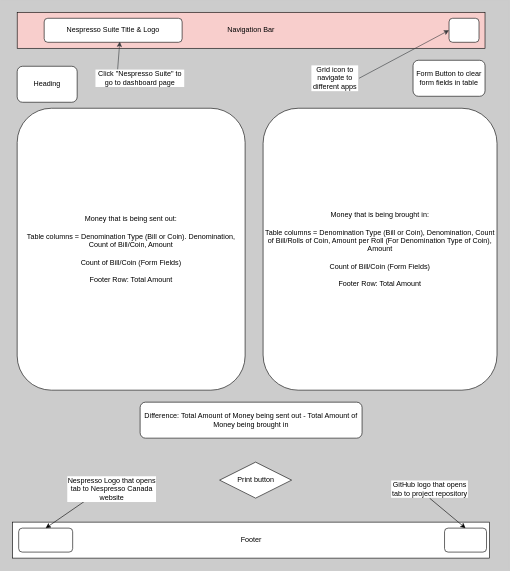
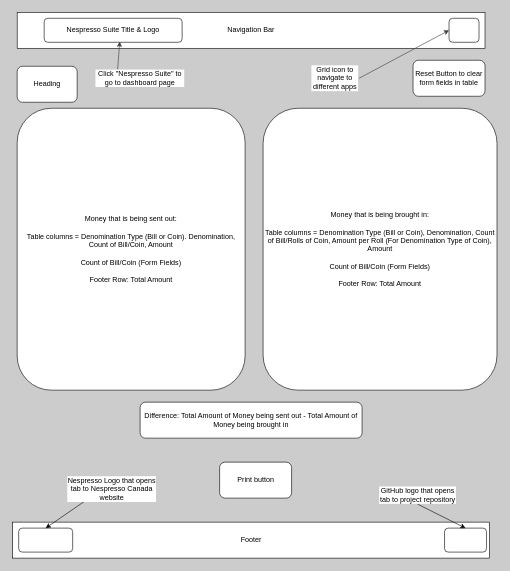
  <mxCell id="0" />
  <mxCell id="1" parent="0" />
- <mxCell id="2" value="Navigation Bar" style="rounded=0;whiteSpace=wrap;html=1;fillColor=#f8cecc;" parent="1" vertex="1"><mxGeometry x="28" y="20" width="780" height="60" as="geometry" /></mxCell>
+ <mxCell id="2" value="Navigation Bar" style="rounded=0;whiteSpace=wrap;html=1;" parent="1" vertex="1"><mxGeometry x="28" y="20" width="780" height="60" as="geometry" /></mxCell>
  <mxCell id="3" value="Footer" style="rounded=0;whiteSpace=wrap;html=1;" parent="1" vertex="1"><mxGeometry x="20.5" y="870" width="795" height="60" as="geometry" /></mxCell>
  <mxCell id="4" value="" style="rounded=1;whiteSpace=wrap;html=1;" parent="1" vertex="1"><mxGeometry x="748" y="30" width="50" height="40" as="geometry" /></mxCell>
  <mxCell id="5" value="Nespresso Suite Title &amp;amp; Logo" style="rounded=1;whiteSpace=wrap;html=1;" parent="1" vertex="1"><mxGeometry x="73" y="30" width="230" height="40" as="geometry" /></mxCell>
  <mxCell id="6" style="edgeStyle=none;html=1;exitX=1;exitY=0.5;exitDx=0;exitDy=0;entryX=0;entryY=0.5;entryDx=0;entryDy=0;labelBorderColor=#FFFFFF;textShadow=1;fillColor=#f9f7ed;strokeColor=#36393d;" parent="1" source="7" target="4" edge="1"><mxGeometry relative="1" as="geometry" /></mxCell>
  <mxCell id="7" value="Grid icon to navigate to different apps" style="text;html=1;align=center;verticalAlign=middle;whiteSpace=wrap;rounded=0;labelBackgroundColor=#FFFFFF;" parent="1" vertex="1"><mxGeometry x="518" y="100" width="80" height="60" as="geometry" /></mxCell>
  <mxCell id="8" value="Click &quot;Nespresso Suite&quot; to go to dashboard page" style="text;html=1;align=center;verticalAlign=middle;whiteSpace=wrap;rounded=0;labelBackgroundColor=#FFFFFF;" parent="1" vertex="1"><mxGeometry x="158" y="115" width="150" height="30" as="geometry" /></mxCell>
  <mxCell id="9" style="edgeStyle=none;html=1;exitX=0.25;exitY=0;exitDx=0;exitDy=0;entryX=0.548;entryY=0.975;entryDx=0;entryDy=0;entryPerimeter=0;labelBorderColor=#FFFFFF;textShadow=1;fillColor=#f9f7ed;strokeColor=#36393d;" parent="1" source="8" target="5" edge="1"><mxGeometry relative="1" as="geometry" /></mxCell>
  <mxCell id="10" value="" style="rounded=1;whiteSpace=wrap;html=1;" parent="1" vertex="1"><mxGeometry x="30.5" y="880" width="90" height="40" as="geometry" /></mxCell>
  <mxCell id="11" value="" style="rounded=1;whiteSpace=wrap;html=1;" parent="1" vertex="1"><mxGeometry x="740.5" y="880" width="70" height="40" as="geometry" /></mxCell>
  <mxCell id="12" style="edgeStyle=none;html=1;exitX=0.25;exitY=1;exitDx=0;exitDy=0;entryX=0.5;entryY=0;entryDx=0;entryDy=0;" parent="1" source="13" target="10" edge="1"><mxGeometry relative="1" as="geometry" /></mxCell>
  <mxCell id="13" value="Nespresso Logo that opens tab to Nespresso Canada website" style="text;html=1;align=center;verticalAlign=middle;whiteSpace=wrap;rounded=0;labelBackgroundColor=#FFFFFF;" parent="1" vertex="1"><mxGeometry x="110.5" y="800" width="150" height="30" as="geometry" /></mxCell>
  <mxCell id="14" style="edgeStyle=none;html=1;exitX=0.5;exitY=1;exitDx=0;exitDy=0;entryX=0.5;entryY=0;entryDx=0;entryDy=0;" parent="1" source="15" target="11" edge="1"><mxGeometry relative="1" as="geometry" /></mxCell>
- <mxCell id="15" value="GitHub logo that opens tab to project repository" style="text;html=1;align=center;verticalAlign=middle;whiteSpace=wrap;rounded=0;labelBackgroundColor=#FFFFFF;" parent="1" vertex="1"><mxGeometry x="650.5" y="800" width="130" height="30" as="geometry" /></mxCell>
- <mxCell id="16" value="Print button" style="rhombus;whiteSpace=wrap;html=1;" parent="1" vertex="1"><mxGeometry x="365.5" y="770" width="120" height="60" as="geometry" /></mxCell>
+ <mxCell id="15" value="GitHub logo that opens tab to project repository" style="text;html=1;align=center;verticalAlign=middle;whiteSpace=wrap;rounded=0;labelBackgroundColor=#FFFFFF;" parent="1" vertex="1"><mxGeometry x="630.5" y="810" width="130" height="30" as="geometry" /></mxCell>
+ <mxCell id="16" value="Print button" style="rounded=1;whiteSpace=wrap;html=1;" parent="1" vertex="1"><mxGeometry x="365.5" y="770" width="120" height="60" as="geometry" /></mxCell>
  <mxCell id="17" value="Heading" style="rounded=1;whiteSpace=wrap;html=1;" parent="1" vertex="1"><mxGeometry x="28" y="110" width="100" height="60" as="geometry" /></mxCell>
- <mxCell id="18" value="Form Button to clear form fields in table" style="rounded=1;whiteSpace=wrap;html=1;" parent="1" vertex="1"><mxGeometry x="688" y="100" width="120" height="60" as="geometry" /></mxCell>
+ <mxCell id="18" value="Reset Button to clear form fields in table" style="rounded=1;whiteSpace=wrap;html=1;" parent="1" vertex="1"><mxGeometry x="688" y="100" width="120" height="60" as="geometry" /></mxCell>
  <mxCell id="19" value="Money that is being sent out:&lt;div&gt;&lt;br&gt;&lt;/div&gt;&lt;div&gt;Table columns = Denomination Type (Bill or Coin). Denomination, Count of Bill/Coin, Amount&lt;/div&gt;&lt;div&gt;&lt;br&gt;&lt;/div&gt;&lt;div&gt;Count of Bill/Coin (Form Fields)&lt;/div&gt;&lt;div&gt;&lt;br&gt;&lt;/div&gt;&lt;div&gt;Footer Row: Total Amount&lt;/div&gt;" style="rounded=1;whiteSpace=wrap;html=1;" vertex="1" parent="1"><mxGeometry x="28" y="180" width="380" height="470" as="geometry" /></mxCell>
  <mxCell id="20" value="Money that is being brought in:&lt;div&gt;&lt;br&gt;&lt;/div&gt;&lt;div&gt;Table columns = Denomination Type (Bill or Coin), Denomination, Count of Bill/Rolls of Coin, Amount per Roll (For Denomination Type of Coin), Amount&lt;/div&gt;&lt;div&gt;&lt;br&gt;&lt;/div&gt;&lt;div&gt;Count of Bill/Coin (Form Fields)&lt;/div&gt;&lt;div&gt;&lt;br&gt;&lt;/div&gt;&lt;div&gt;Footer Row: Total Amount&lt;/div&gt;" style="rounded=1;whiteSpace=wrap;html=1;" vertex="1" parent="1"><mxGeometry x="438" y="180" width="390" height="470" as="geometry" /></mxCell>
  <mxCell id="21" value="Difference: Total Amount of Money being sent out - Total Amount of Money being brought in" style="rounded=1;whiteSpace=wrap;html=1;" vertex="1" parent="1"><mxGeometry x="233" y="670" width="370" height="60" as="geometry" /></mxCell>
